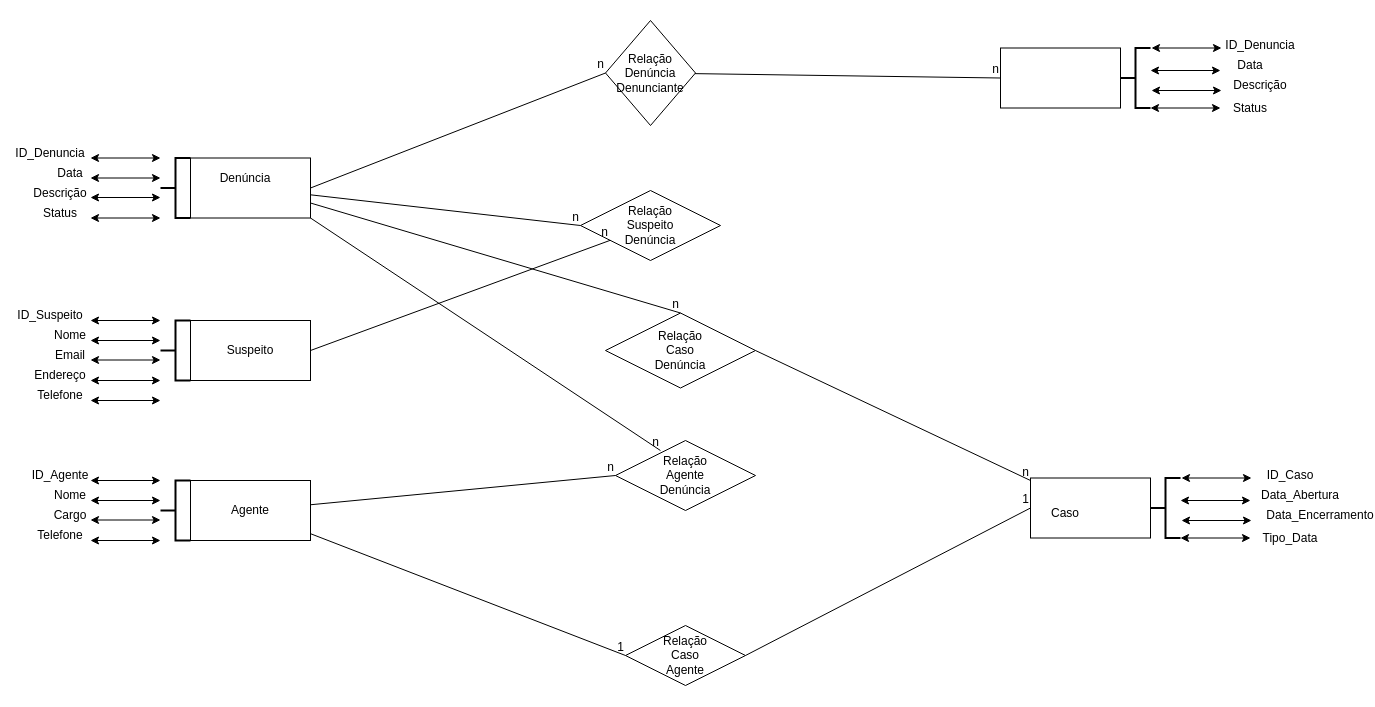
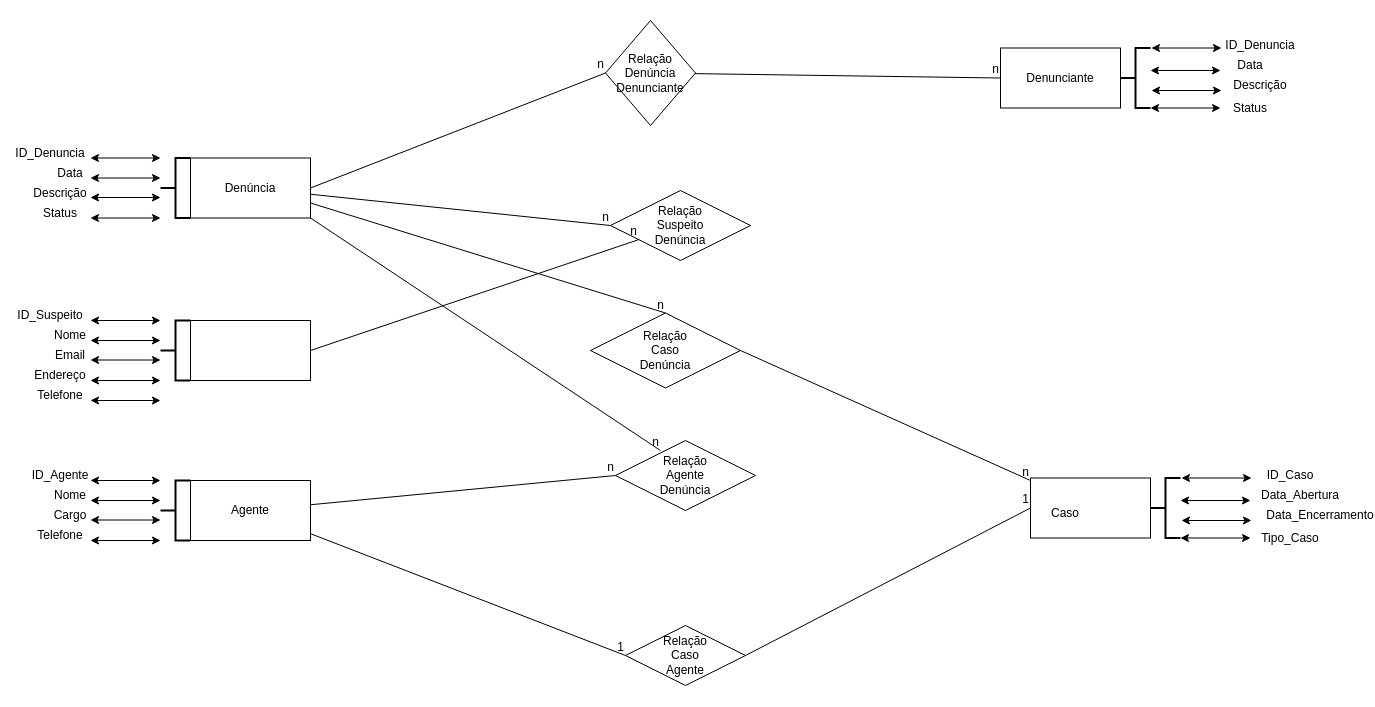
  <mxCell id="0" />
  <mxCell id="1" parent="0" />
  <mxCell id="2" value="" style="rounded=0;whiteSpace=wrap;html=1;" vertex="1" parent="1"><mxGeometry x="190" y="157.5" width="120" height="60" as="geometry" /></mxCell>
  <mxCell id="3" value="" style="endArrow=classic;startArrow=classic;html=1;rounded=0;" edge="1" parent="1"><mxGeometry width="50" height="50" relative="1" as="geometry"><mxPoint x="90" y="157.5" as="sourcePoint" /><mxPoint x="160" y="157.5" as="targetPoint" /></mxGeometry></mxCell>
  <mxCell id="4" value="" style="endArrow=classic;startArrow=classic;html=1;rounded=0;" edge="1" parent="1"><mxGeometry width="50" height="50" relative="1" as="geometry"><mxPoint x="90" y="177.5" as="sourcePoint" /><mxPoint x="160" y="177.5" as="targetPoint" /></mxGeometry></mxCell>
  <mxCell id="5" value="" style="endArrow=classic;startArrow=classic;html=1;rounded=0;" edge="1" parent="1"><mxGeometry width="50" height="50" relative="1" as="geometry"><mxPoint x="90" y="197" as="sourcePoint" /><mxPoint x="160" y="197" as="targetPoint" /></mxGeometry></mxCell>
  <mxCell id="6" value="" style="endArrow=classic;startArrow=classic;html=1;rounded=0;" edge="1" parent="1"><mxGeometry width="50" height="50" relative="1" as="geometry"><mxPoint x="90" y="217.5" as="sourcePoint" /><mxPoint x="160" y="217.5" as="targetPoint" /></mxGeometry></mxCell>
  <mxCell id="7" value="" style="strokeWidth=2;html=1;shape=mxgraph.flowchart.annotation_2;align=left;labelPosition=right;pointerEvents=1;" vertex="1" parent="1"><mxGeometry x="160" y="157.5" width="30" height="60" as="geometry" /></mxCell>
  <mxCell id="8" value="ID_Denuncia" style="text;html=1;align=center;verticalAlign=middle;whiteSpace=wrap;rounded=0;" vertex="1" parent="1"><mxGeometry x="20" y="137.5" width="60" height="30" as="geometry" /></mxCell>
  <mxCell id="9" value="Data" style="text;html=1;align=center;verticalAlign=middle;whiteSpace=wrap;rounded=0;" vertex="1" parent="1"><mxGeometry x="40" y="157.5" width="60" height="30" as="geometry" /></mxCell>
  <mxCell id="10" value="Descrição" style="text;html=1;align=center;verticalAlign=middle;whiteSpace=wrap;rounded=0;" vertex="1" parent="1"><mxGeometry x="30" y="177.5" width="60" height="30" as="geometry" /></mxCell>
  <mxCell id="11" value="Status" style="text;html=1;align=center;verticalAlign=middle;whiteSpace=wrap;rounded=0;" vertex="1" parent="1"><mxGeometry x="30" y="197.5" width="60" height="30" as="geometry" /></mxCell>
- <mxCell id="12" value="Denúncia" style="text;html=1;align=center;verticalAlign=middle;whiteSpace=wrap;rounded=0;" vertex="1" parent="1"><mxGeometry x="215" y="162.5" width="60" height="30" as="geometry" /></mxCell>
+ <mxCell id="12" value="Denúncia" style="text;html=1;align=center;verticalAlign=middle;whiteSpace=wrap;rounded=0;" vertex="1" parent="1"><mxGeometry x="220" y="172.5" width="60" height="30" as="geometry" /></mxCell>
  <mxCell id="13" value="" style="rounded=0;whiteSpace=wrap;html=1;" vertex="1" parent="1"><mxGeometry x="190" y="320" width="120" height="60" as="geometry" /></mxCell>
  <mxCell id="14" value="" style="endArrow=classic;startArrow=classic;html=1;rounded=0;" edge="1" parent="1"><mxGeometry width="50" height="50" relative="1" as="geometry"><mxPoint x="90" y="320" as="sourcePoint" /><mxPoint x="160" y="320" as="targetPoint" /></mxGeometry></mxCell>
  <mxCell id="15" value="" style="endArrow=classic;startArrow=classic;html=1;rounded=0;" edge="1" parent="1"><mxGeometry width="50" height="50" relative="1" as="geometry"><mxPoint x="90" y="340" as="sourcePoint" /><mxPoint x="160" y="340" as="targetPoint" /></mxGeometry></mxCell>
  <mxCell id="16" value="" style="endArrow=classic;startArrow=classic;html=1;rounded=0;" edge="1" parent="1"><mxGeometry width="50" height="50" relative="1" as="geometry"><mxPoint x="90" y="359.5" as="sourcePoint" /><mxPoint x="160" y="359.5" as="targetPoint" /></mxGeometry></mxCell>
  <mxCell id="17" value="" style="endArrow=classic;startArrow=classic;html=1;rounded=0;" edge="1" parent="1"><mxGeometry width="50" height="50" relative="1" as="geometry"><mxPoint x="90" y="380" as="sourcePoint" /><mxPoint x="160" y="380" as="targetPoint" /></mxGeometry></mxCell>
  <mxCell id="18" value="" style="strokeWidth=2;html=1;shape=mxgraph.flowchart.annotation_2;align=left;labelPosition=right;pointerEvents=1;" vertex="1" parent="1"><mxGeometry x="160" y="320" width="30" height="60" as="geometry" /></mxCell>
  <mxCell id="19" value="ID_Suspeito" style="text;html=1;align=center;verticalAlign=middle;whiteSpace=wrap;rounded=0;" vertex="1" parent="1"><mxGeometry x="20" y="300" width="60" height="30" as="geometry" /></mxCell>
  <mxCell id="20" value="Nome" style="text;html=1;align=center;verticalAlign=middle;whiteSpace=wrap;rounded=0;" vertex="1" parent="1"><mxGeometry x="40" y="320" width="60" height="30" as="geometry" /></mxCell>
  <mxCell id="21" value="Email" style="text;html=1;align=center;verticalAlign=middle;whiteSpace=wrap;rounded=0;" vertex="1" parent="1"><mxGeometry x="40" y="340" width="60" height="30" as="geometry" /></mxCell>
  <mxCell id="22" value="Endereço" style="text;html=1;align=center;verticalAlign=middle;whiteSpace=wrap;rounded=0;" vertex="1" parent="1"><mxGeometry x="30" y="360" width="60" height="30" as="geometry" /></mxCell>
- <mxCell id="23" value="Suspeito" style="text;html=1;align=center;verticalAlign=middle;whiteSpace=wrap;rounded=0;" vertex="1" parent="1"><mxGeometry x="220" y="335" width="60" height="30" as="geometry" /></mxCell>
  <mxCell id="24" value="" style="endArrow=classic;startArrow=classic;html=1;rounded=0;" edge="1" parent="1"><mxGeometry width="50" height="50" relative="1" as="geometry"><mxPoint x="90" y="400" as="sourcePoint" /><mxPoint x="160" y="400" as="targetPoint" /></mxGeometry></mxCell>
  <mxCell id="25" value="Telefone" style="text;html=1;align=center;verticalAlign=middle;whiteSpace=wrap;rounded=0;" vertex="1" parent="1"><mxGeometry x="30" y="380" width="60" height="30" as="geometry" /></mxCell>
  <mxCell id="26" value="" style="rounded=0;whiteSpace=wrap;html=1;" vertex="1" parent="1"><mxGeometry x="190" y="480" width="120" height="60" as="geometry" /></mxCell>
  <mxCell id="27" value="" style="endArrow=classic;startArrow=classic;html=1;rounded=0;" edge="1" parent="1"><mxGeometry width="50" height="50" relative="1" as="geometry"><mxPoint x="90" y="480" as="sourcePoint" /><mxPoint x="160" y="480" as="targetPoint" /></mxGeometry></mxCell>
  <mxCell id="28" value="" style="endArrow=classic;startArrow=classic;html=1;rounded=0;" edge="1" parent="1"><mxGeometry width="50" height="50" relative="1" as="geometry"><mxPoint x="90" y="500" as="sourcePoint" /><mxPoint x="160" y="500" as="targetPoint" /></mxGeometry></mxCell>
  <mxCell id="29" value="" style="endArrow=classic;startArrow=classic;html=1;rounded=0;" edge="1" parent="1"><mxGeometry width="50" height="50" relative="1" as="geometry"><mxPoint x="90" y="519.5" as="sourcePoint" /><mxPoint x="160" y="519.5" as="targetPoint" /></mxGeometry></mxCell>
  <mxCell id="30" value="" style="endArrow=classic;startArrow=classic;html=1;rounded=0;" edge="1" parent="1"><mxGeometry width="50" height="50" relative="1" as="geometry"><mxPoint x="90" y="540" as="sourcePoint" /><mxPoint x="160" y="540" as="targetPoint" /></mxGeometry></mxCell>
  <mxCell id="31" value="" style="strokeWidth=2;html=1;shape=mxgraph.flowchart.annotation_2;align=left;labelPosition=right;pointerEvents=1;" vertex="1" parent="1"><mxGeometry x="160" y="480" width="30" height="60" as="geometry" /></mxCell>
  <mxCell id="32" value="ID_Agente" style="text;html=1;align=center;verticalAlign=middle;whiteSpace=wrap;rounded=0;" vertex="1" parent="1"><mxGeometry x="30" y="460" width="60" height="30" as="geometry" /></mxCell>
  <mxCell id="33" value="Nome" style="text;html=1;align=center;verticalAlign=middle;whiteSpace=wrap;rounded=0;" vertex="1" parent="1"><mxGeometry x="40" y="480" width="60" height="30" as="geometry" /></mxCell>
  <mxCell id="34" value="Cargo" style="text;html=1;align=center;verticalAlign=middle;whiteSpace=wrap;rounded=0;" vertex="1" parent="1"><mxGeometry x="40" y="500" width="60" height="30" as="geometry" /></mxCell>
  <mxCell id="35" value="Telefone" style="text;html=1;align=center;verticalAlign=middle;whiteSpace=wrap;rounded=0;" vertex="1" parent="1"><mxGeometry x="30" y="520" width="60" height="30" as="geometry" /></mxCell>
  <mxCell id="36" value="Agente" style="text;html=1;align=center;verticalAlign=middle;whiteSpace=wrap;rounded=0;" vertex="1" parent="1"><mxGeometry x="220" y="495" width="60" height="30" as="geometry" /></mxCell>
  <mxCell id="37" value="" style="rounded=0;whiteSpace=wrap;html=1;" vertex="1" parent="1"><mxGeometry x="1030" y="477.5" width="120" height="60" as="geometry" /></mxCell>
  <mxCell id="38" value="" style="endArrow=classic;startArrow=classic;html=1;rounded=0;" edge="1" parent="1"><mxGeometry width="50" height="50" relative="1" as="geometry"><mxPoint x="1181" y="477.5" as="sourcePoint" /><mxPoint x="1251" y="477.5" as="targetPoint" /></mxGeometry></mxCell>
  <mxCell id="39" value="" style="endArrow=classic;startArrow=classic;html=1;rounded=0;" edge="1" parent="1"><mxGeometry width="50" height="50" relative="1" as="geometry"><mxPoint x="1180" y="537.5" as="sourcePoint" /><mxPoint x="1250" y="537.5" as="targetPoint" /></mxGeometry></mxCell>
  <mxCell id="40" value="" style="endArrow=classic;startArrow=classic;html=1;rounded=0;" edge="1" parent="1"><mxGeometry width="50" height="50" relative="1" as="geometry"><mxPoint x="1180" y="500" as="sourcePoint" /><mxPoint x="1250" y="500" as="targetPoint" /></mxGeometry></mxCell>
  <mxCell id="41" value="" style="endArrow=classic;startArrow=classic;html=1;rounded=0;" edge="1" parent="1"><mxGeometry width="50" height="50" relative="1" as="geometry"><mxPoint x="1181" y="520" as="sourcePoint" /><mxPoint x="1251" y="520" as="targetPoint" /></mxGeometry></mxCell>
  <mxCell id="42" value="" style="strokeWidth=2;html=1;shape=mxgraph.flowchart.annotation_2;align=left;labelPosition=right;pointerEvents=1;" vertex="1" parent="1"><mxGeometry x="1150" y="477.5" width="30" height="60" as="geometry" /></mxCell>
  <mxCell id="43" value="ID_Caso" style="text;html=1;align=center;verticalAlign=middle;whiteSpace=wrap;rounded=0;" vertex="1" parent="1"><mxGeometry x="1260" y="460" width="60" height="30" as="geometry" /></mxCell>
  <mxCell id="44" value="Data_Abertura" style="text;html=1;align=center;verticalAlign=middle;whiteSpace=wrap;rounded=0;" vertex="1" parent="1"><mxGeometry x="1270" y="480" width="60" height="30" as="geometry" /></mxCell>
  <mxCell id="45" value="Data_Encerramento" style="text;html=1;align=center;verticalAlign=middle;whiteSpace=wrap;rounded=0;" vertex="1" parent="1"><mxGeometry x="1290" y="500" width="60" height="30" as="geometry" /></mxCell>
- <mxCell id="46" value="Tipo_Data" style="text;html=1;align=center;verticalAlign=middle;whiteSpace=wrap;rounded=0;" vertex="1" parent="1"><mxGeometry x="1260" y="522.5" width="60" height="30" as="geometry" /></mxCell>
+ <mxCell id="46" value="Tipo_Caso" style="text;html=1;align=center;verticalAlign=middle;whiteSpace=wrap;rounded=0;" vertex="1" parent="1"><mxGeometry x="1260" y="522.5" width="60" height="30" as="geometry" /></mxCell>
  <mxCell id="47" value="Caso" style="text;html=1;align=center;verticalAlign=middle;whiteSpace=wrap;rounded=0;" vertex="1" parent="1"><mxGeometry x="1035" y="497.5" width="60" height="30" as="geometry" /></mxCell>
  <mxCell id="48" value="Relação&lt;div&gt;Agente&lt;/div&gt;&lt;div&gt;Denúncia&lt;/div&gt;" style="shape=rhombus;perimeter=rhombusPerimeter;whiteSpace=wrap;html=1;align=center;" vertex="1" parent="1"><mxGeometry x="615" y="440" width="140" height="70" as="geometry" /></mxCell>
- <mxCell id="49" value="Relação&lt;div&gt;Suspeito&lt;/div&gt;&lt;div&gt;Denúncia&lt;/div&gt;" style="shape=rhombus;perimeter=rhombusPerimeter;whiteSpace=wrap;html=1;align=center;" vertex="1" parent="1"><mxGeometry x="580" y="190" width="140" height="70" as="geometry" /></mxCell>
+ <mxCell id="49" value="Relação&lt;div&gt;Suspeito&lt;/div&gt;&lt;div&gt;Denúncia&lt;/div&gt;" style="shape=rhombus;perimeter=rhombusPerimeter;whiteSpace=wrap;html=1;align=center;" vertex="1" parent="1"><mxGeometry x="610" y="190" width="140" height="70" as="geometry" /></mxCell>
  <mxCell id="50" value="Relação&lt;div&gt;Denúncia&lt;/div&gt;&lt;div&gt;Denunciante&lt;/div&gt;" style="shape=rhombus;perimeter=rhombusPerimeter;whiteSpace=wrap;html=1;align=center;" vertex="1" parent="1"><mxGeometry x="605" y="20" width="90" height="105" as="geometry" /></mxCell>
- <mxCell id="51" value="Relação&lt;div&gt;Caso&lt;/div&gt;&lt;div&gt;Denúncia&lt;/div&gt;" style="shape=rhombus;perimeter=rhombusPerimeter;whiteSpace=wrap;html=1;align=center;" vertex="1" parent="1"><mxGeometry x="605" y="312.5" width="150" height="75" as="geometry" /></mxCell>
+ <mxCell id="51" value="Relação&lt;div&gt;Caso&lt;/div&gt;&lt;div&gt;Denúncia&lt;/div&gt;" style="shape=rhombus;perimeter=rhombusPerimeter;whiteSpace=wrap;html=1;align=center;" vertex="1" parent="1"><mxGeometry x="590" y="312.5" width="150" height="75" as="geometry" /></mxCell>
  <mxCell id="52" value="Relação&lt;div&gt;Caso&lt;/div&gt;&lt;div&gt;Agente&lt;/div&gt;" style="shape=rhombus;perimeter=rhombusPerimeter;whiteSpace=wrap;html=1;align=center;" vertex="1" parent="1"><mxGeometry x="625" y="625" width="120" height="60" as="geometry" /></mxCell>
  <mxCell id="53" value="" style="endArrow=none;html=1;rounded=0;entryX=0;entryY=0.5;entryDx=0;entryDy=0;" edge="1" parent="1" source="26" target="52"><mxGeometry relative="1" as="geometry"><mxPoint x="310" y="510" as="sourcePoint" /><mxPoint x="470" y="510" as="targetPoint" /></mxGeometry></mxCell>
  <mxCell id="54" value="1" style="resizable=0;html=1;whiteSpace=wrap;align=right;verticalAlign=bottom;" connectable="0" vertex="1" parent="53"><mxGeometry x="1" relative="1" as="geometry" /></mxCell>
  <mxCell id="55" value="" style="endArrow=none;html=1;rounded=0;entryX=0;entryY=0.5;entryDx=0;entryDy=0;exitX=1;exitY=0.5;exitDx=0;exitDy=0;" edge="1" parent="1" source="52" target="37"><mxGeometry relative="1" as="geometry"><mxPoint x="750" y="510" as="sourcePoint" /><mxPoint x="910" y="510" as="targetPoint" /></mxGeometry></mxCell>
  <mxCell id="56" value="1" style="resizable=0;html=1;whiteSpace=wrap;align=right;verticalAlign=bottom;" connectable="0" vertex="1" parent="55"><mxGeometry x="1" relative="1" as="geometry" /></mxCell>
  <mxCell id="57" value="" style="rounded=0;whiteSpace=wrap;html=1;" vertex="1" parent="1"><mxGeometry x="1000" y="47.5" width="120" height="60" as="geometry" /></mxCell>
  <mxCell id="58" value="" style="endArrow=classic;startArrow=classic;html=1;rounded=0;" edge="1" parent="1"><mxGeometry width="50" height="50" relative="1" as="geometry"><mxPoint x="1151" y="47.5" as="sourcePoint" /><mxPoint x="1221" y="47.5" as="targetPoint" /></mxGeometry></mxCell>
  <mxCell id="59" value="" style="endArrow=classic;startArrow=classic;html=1;rounded=0;" edge="1" parent="1"><mxGeometry width="50" height="50" relative="1" as="geometry"><mxPoint x="1150" y="107.5" as="sourcePoint" /><mxPoint x="1220" y="107.5" as="targetPoint" /></mxGeometry></mxCell>
  <mxCell id="60" value="" style="endArrow=classic;startArrow=classic;html=1;rounded=0;" edge="1" parent="1"><mxGeometry width="50" height="50" relative="1" as="geometry"><mxPoint x="1150" y="70" as="sourcePoint" /><mxPoint x="1220" y="70" as="targetPoint" /></mxGeometry></mxCell>
  <mxCell id="61" value="" style="endArrow=classic;startArrow=classic;html=1;rounded=0;" edge="1" parent="1"><mxGeometry width="50" height="50" relative="1" as="geometry"><mxPoint x="1151" y="90" as="sourcePoint" /><mxPoint x="1221" y="90" as="targetPoint" /></mxGeometry></mxCell>
  <mxCell id="62" value="" style="strokeWidth=2;html=1;shape=mxgraph.flowchart.annotation_2;align=left;labelPosition=right;pointerEvents=1;" vertex="1" parent="1"><mxGeometry x="1120" y="47.5" width="30" height="60" as="geometry" /></mxCell>
  <mxCell id="63" value="ID_Denuncia" style="text;html=1;align=center;verticalAlign=middle;whiteSpace=wrap;rounded=0;" vertex="1" parent="1"><mxGeometry x="1230" y="30" width="60" height="30" as="geometry" /></mxCell>
  <mxCell id="64" value="Data" style="text;html=1;align=center;verticalAlign=middle;whiteSpace=wrap;rounded=0;" vertex="1" parent="1"><mxGeometry x="1220" y="50" width="60" height="30" as="geometry" /></mxCell>
  <mxCell id="65" value="Descrição" style="text;html=1;align=center;verticalAlign=middle;whiteSpace=wrap;rounded=0;" vertex="1" parent="1"><mxGeometry x="1230" y="70" width="60" height="30" as="geometry" /></mxCell>
  <mxCell id="66" value="Status" style="text;html=1;align=center;verticalAlign=middle;whiteSpace=wrap;rounded=0;" vertex="1" parent="1"><mxGeometry x="1220" y="92.5" width="60" height="30" as="geometry" /></mxCell>
+ <mxCell id="67" value="Denunciante" style="text;html=1;align=center;verticalAlign=middle;whiteSpace=wrap;rounded=0;" vertex="1" parent="1"><mxGeometry x="1030" y="62.5" width="60" height="30" as="geometry" /></mxCell>
  <mxCell id="68" value="n" style="resizable=0;html=1;whiteSpace=wrap;align=right;verticalAlign=bottom;" connectable="0" vertex="1" parent="1"><mxGeometry x="1000.239" y="77.376" as="geometry" /></mxCell>
  <mxCell id="69" value="" style="endArrow=none;html=1;rounded=0;entryX=0;entryY=0.5;entryDx=0;entryDy=0;exitX=1;exitY=0.5;exitDx=0;exitDy=0;" edge="1" parent="1" source="2" target="50"><mxGeometry relative="1" as="geometry"><mxPoint x="310" y="50" as="sourcePoint" /><mxPoint x="470" y="50" as="targetPoint" /></mxGeometry></mxCell>
  <mxCell id="70" value="n" style="resizable=0;html=1;whiteSpace=wrap;align=right;verticalAlign=bottom;" connectable="0" vertex="1" parent="69"><mxGeometry x="1" relative="1" as="geometry" /></mxCell>
  <mxCell id="71" value="" style="endArrow=none;html=1;rounded=0;entryX=0;entryY=0.5;entryDx=0;entryDy=0;" edge="1" parent="1" source="50" target="57"><mxGeometry relative="1" as="geometry"><mxPoint x="755" y="57.5" as="sourcePoint" /><mxPoint x="915" y="57.5" as="targetPoint" /></mxGeometry></mxCell>
  <mxCell id="72" value="" style="endArrow=none;html=1;rounded=0;entryX=0;entryY=0.5;entryDx=0;entryDy=0;" edge="1" parent="1" source="2" target="49"><mxGeometry relative="1" as="geometry"><mxPoint x="310" y="187.5" as="sourcePoint" /><mxPoint x="470" y="187.5" as="targetPoint" /></mxGeometry></mxCell>
  <mxCell id="73" value="n" style="resizable=0;html=1;whiteSpace=wrap;align=right;verticalAlign=bottom;" connectable="0" vertex="1" parent="72"><mxGeometry x="1" relative="1" as="geometry" /></mxCell>
  <mxCell id="74" value="" style="endArrow=none;html=1;rounded=0;" edge="1" parent="1" target="49"><mxGeometry relative="1" as="geometry"><mxPoint x="310" y="350" as="sourcePoint" /><mxPoint x="650" y="260" as="targetPoint" /></mxGeometry></mxCell>
  <mxCell id="75" value="n" style="resizable=0;html=1;whiteSpace=wrap;align=right;verticalAlign=bottom;" connectable="0" vertex="1" parent="74"><mxGeometry x="1" relative="1" as="geometry" /></mxCell>
  <mxCell id="76" value="" style="endArrow=none;html=1;rounded=0;entryX=0;entryY=0.5;entryDx=0;entryDy=0;" edge="1" parent="1" source="26" target="48"><mxGeometry relative="1" as="geometry"><mxPoint x="310" y="510" as="sourcePoint" /><mxPoint x="470" y="510" as="targetPoint" /></mxGeometry></mxCell>
  <mxCell id="77" value="n" style="resizable=0;html=1;whiteSpace=wrap;align=right;verticalAlign=bottom;" connectable="0" vertex="1" parent="76"><mxGeometry x="1" relative="1" as="geometry" /></mxCell>
  <mxCell id="78" value="" style="endArrow=none;html=1;rounded=0;entryX=0.321;entryY=0.143;entryDx=0;entryDy=0;entryPerimeter=0;exitX=1;exitY=1;exitDx=0;exitDy=0;" edge="1" parent="1" source="2" target="48"><mxGeometry relative="1" as="geometry"><mxPoint x="490" y="400" as="sourcePoint" /><mxPoint x="650" y="440" as="targetPoint" /></mxGeometry></mxCell>
  <mxCell id="79" value="n" style="resizable=0;html=1;whiteSpace=wrap;align=right;verticalAlign=bottom;" connectable="0" vertex="1" parent="78"><mxGeometry x="1" relative="1" as="geometry" /></mxCell>
  <mxCell id="80" value="" style="endArrow=none;html=1;rounded=0;exitX=1;exitY=0.5;exitDx=0;exitDy=0;" edge="1" parent="1" source="51"><mxGeometry relative="1" as="geometry"><mxPoint x="870" y="480" as="sourcePoint" /><mxPoint x="1030" y="480" as="targetPoint" /></mxGeometry></mxCell>
  <mxCell id="81" value="n" style="resizable=0;html=1;whiteSpace=wrap;align=right;verticalAlign=bottom;" connectable="0" vertex="1" parent="80"><mxGeometry x="1" relative="1" as="geometry" /></mxCell>
  <mxCell id="82" value="" style="endArrow=none;html=1;rounded=0;entryX=0.5;entryY=0;entryDx=0;entryDy=0;exitX=1;exitY=0.75;exitDx=0;exitDy=0;" edge="1" parent="1" source="2" target="51"><mxGeometry relative="1" as="geometry"><mxPoint x="520" y="310" as="sourcePoint" /><mxPoint x="680" y="310" as="targetPoint" /></mxGeometry></mxCell>
  <mxCell id="83" value="n" style="resizable=0;html=1;whiteSpace=wrap;align=right;verticalAlign=bottom;" connectable="0" vertex="1" parent="82"><mxGeometry x="1" relative="1" as="geometry" /></mxCell>
